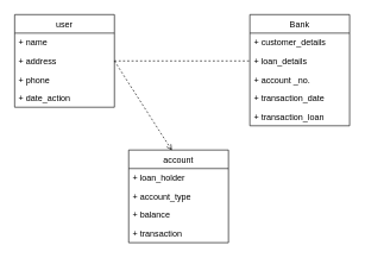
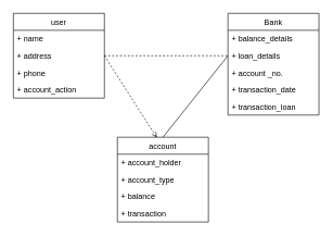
  <mxCell id="0" />
  <mxCell id="1" parent="0" />
  <mxCell id="2" value="user" style="swimlane;fontStyle=0;childLayout=stackLayout;horizontal=1;startSize=26;fillColor=none;horizontalStack=0;resizeParent=1;resizeParentMax=0;resizeLast=0;collapsible=1;marginBottom=0;" vertex="1" parent="1"><mxGeometry x="20" y="20" width="140" height="130" as="geometry" /></mxCell>
  <mxCell id="3" value="+ name" style="text;strokeColor=none;fillColor=none;align=left;verticalAlign=top;spacingLeft=4;spacingRight=4;overflow=hidden;rotatable=0;points=[[0,0.5],[1,0.5]];portConstraint=eastwest;" vertex="1" parent="2"><mxGeometry y="26" width="140" height="26" as="geometry" /></mxCell>
  <mxCell id="4" value="+ address" style="text;strokeColor=none;fillColor=none;align=left;verticalAlign=top;spacingLeft=4;spacingRight=4;overflow=hidden;rotatable=0;points=[[0,0.5],[1,0.5]];portConstraint=eastwest;" vertex="1" parent="2"><mxGeometry y="52" width="140" height="26" as="geometry" /></mxCell>
  <mxCell id="5" value="+ phone" style="text;strokeColor=none;fillColor=none;align=left;verticalAlign=top;spacingLeft=4;spacingRight=4;overflow=hidden;rotatable=0;points=[[0,0.5],[1,0.5]];portConstraint=eastwest;" vertex="1" parent="2"><mxGeometry y="78" width="140" height="26" as="geometry" /></mxCell>
- <mxCell id="6" value="+ date_action" style="text;strokeColor=none;fillColor=none;align=left;verticalAlign=top;spacingLeft=4;spacingRight=4;overflow=hidden;rotatable=0;points=[[0,0.5],[1,0.5]];portConstraint=eastwest;" vertex="1" parent="2"><mxGeometry y="104" width="140" height="26" as="geometry" /></mxCell>
+ <mxCell id="6" value="+ account_action" style="text;strokeColor=none;fillColor=none;align=left;verticalAlign=top;spacingLeft=4;spacingRight=4;overflow=hidden;rotatable=0;points=[[0,0.5],[1,0.5]];portConstraint=eastwest;" vertex="1" parent="2"><mxGeometry y="104" width="140" height="26" as="geometry" /></mxCell>
  <mxCell id="7" value="account" style="swimlane;fontStyle=0;childLayout=stackLayout;horizontal=1;startSize=26;fillColor=none;horizontalStack=0;resizeParent=1;resizeParentMax=0;resizeLast=0;collapsible=1;marginBottom=0;" vertex="1" parent="1"><mxGeometry x="180" y="210" width="140" height="130" as="geometry" /></mxCell>
- <mxCell id="8" value="+ loan_holder" style="text;strokeColor=none;fillColor=none;align=left;verticalAlign=top;spacingLeft=4;spacingRight=4;overflow=hidden;rotatable=0;points=[[0,0.5],[1,0.5]];portConstraint=eastwest;" vertex="1" parent="7"><mxGeometry y="26" width="140" height="26" as="geometry" /></mxCell>
+ <mxCell id="8" value="+ account_holder" style="text;strokeColor=none;fillColor=none;align=left;verticalAlign=top;spacingLeft=4;spacingRight=4;overflow=hidden;rotatable=0;points=[[0,0.5],[1,0.5]];portConstraint=eastwest;" vertex="1" parent="7"><mxGeometry y="26" width="140" height="26" as="geometry" /></mxCell>
  <mxCell id="9" value="+ account_type" style="text;strokeColor=none;fillColor=none;align=left;verticalAlign=top;spacingLeft=4;spacingRight=4;overflow=hidden;rotatable=0;points=[[0,0.5],[1,0.5]];portConstraint=eastwest;" vertex="1" parent="7"><mxGeometry y="52" width="140" height="26" as="geometry" /></mxCell>
  <mxCell id="10" value="+ balance" style="text;strokeColor=none;fillColor=none;align=left;verticalAlign=top;spacingLeft=4;spacingRight=4;overflow=hidden;rotatable=0;points=[[0,0.5],[1,0.5]];portConstraint=eastwest;" vertex="1" parent="7"><mxGeometry y="78" width="140" height="26" as="geometry" /></mxCell>
  <mxCell id="11" value="+ transaction" style="text;strokeColor=none;fillColor=none;align=left;verticalAlign=top;spacingLeft=4;spacingRight=4;overflow=hidden;rotatable=0;points=[[0,0.5],[1,0.5]];portConstraint=eastwest;" vertex="1" parent="7"><mxGeometry y="104" width="140" height="26" as="geometry" /></mxCell>
+ <mxCell id="12" style="edgeStyle=none;html=1;entryX=0.5;entryY=0;entryDx=0;entryDy=0;endArrow=none;endFill=0;exitX=0;exitY=0.5;exitDx=0;exitDy=0;" edge="1" parent="1" source="15" target="7"><mxGeometry relative="1" as="geometry" /></mxCell>
  <mxCell id="13" value="Bank" style="swimlane;fontStyle=0;childLayout=stackLayout;horizontal=1;startSize=26;fillColor=none;horizontalStack=0;resizeParent=1;resizeParentMax=0;resizeLast=0;collapsible=1;marginBottom=0;" vertex="1" parent="1"><mxGeometry x="350" y="20" width="140" height="156" as="geometry" /></mxCell>
- <mxCell id="14" value="+ customer_details" style="text;strokeColor=none;fillColor=none;align=left;verticalAlign=top;spacingLeft=4;spacingRight=4;overflow=hidden;rotatable=0;points=[[0,0.5],[1,0.5]];portConstraint=eastwest;" vertex="1" parent="13"><mxGeometry y="26" width="140" height="26" as="geometry" /></mxCell>
+ <mxCell id="14" value="+ balance_details" style="text;strokeColor=none;fillColor=none;align=left;verticalAlign=top;spacingLeft=4;spacingRight=4;overflow=hidden;rotatable=0;points=[[0,0.5],[1,0.5]];portConstraint=eastwest;" vertex="1" parent="13"><mxGeometry y="26" width="140" height="26" as="geometry" /></mxCell>
  <mxCell id="15" value="+ loan_details" style="text;strokeColor=none;fillColor=none;align=left;verticalAlign=top;spacingLeft=4;spacingRight=4;overflow=hidden;rotatable=0;points=[[0,0.5],[1,0.5]];portConstraint=eastwest;" vertex="1" parent="13"><mxGeometry y="52" width="140" height="26" as="geometry" /></mxCell>
  <mxCell id="16" value="+ account _no." style="text;strokeColor=none;fillColor=none;align=left;verticalAlign=top;spacingLeft=4;spacingRight=4;overflow=hidden;rotatable=0;points=[[0,0.5],[1,0.5]];portConstraint=eastwest;" vertex="1" parent="13"><mxGeometry y="78" width="140" height="26" as="geometry" /></mxCell>
  <mxCell id="17" value="+ transaction_date" style="text;strokeColor=none;fillColor=none;align=left;verticalAlign=top;spacingLeft=4;spacingRight=4;overflow=hidden;rotatable=0;points=[[0,0.5],[1,0.5]];portConstraint=eastwest;" vertex="1" parent="13"><mxGeometry y="104" width="140" height="26" as="geometry" /></mxCell>
  <mxCell id="18" value="+ transaction_loan" style="text;strokeColor=none;fillColor=none;align=left;verticalAlign=top;spacingLeft=4;spacingRight=4;overflow=hidden;rotatable=0;points=[[0,0.5],[1,0.5]];portConstraint=eastwest;" vertex="1" parent="13"><mxGeometry y="130" width="140" height="26" as="geometry" /></mxCell>
  <mxCell id="19" style="edgeStyle=none;html=1;exitX=1;exitY=0.5;exitDx=0;exitDy=0;endArrow=open;endFill=0;entryX=0.433;entryY=0.004;entryDx=0;entryDy=0;entryPerimeter=0;dashed=1;" edge="1" parent="1" source="4" target="7"><mxGeometry relative="1" as="geometry"><mxPoint x="240" y="200" as="targetPoint" /></mxGeometry></mxCell>
  <mxCell id="20" style="edgeStyle=none;html=1;entryX=0;entryY=0.5;entryDx=0;entryDy=0;endArrow=none;endFill=0;dashed=1;" edge="1" parent="1" source="4" target="15"><mxGeometry relative="1" as="geometry" /></mxCell>
